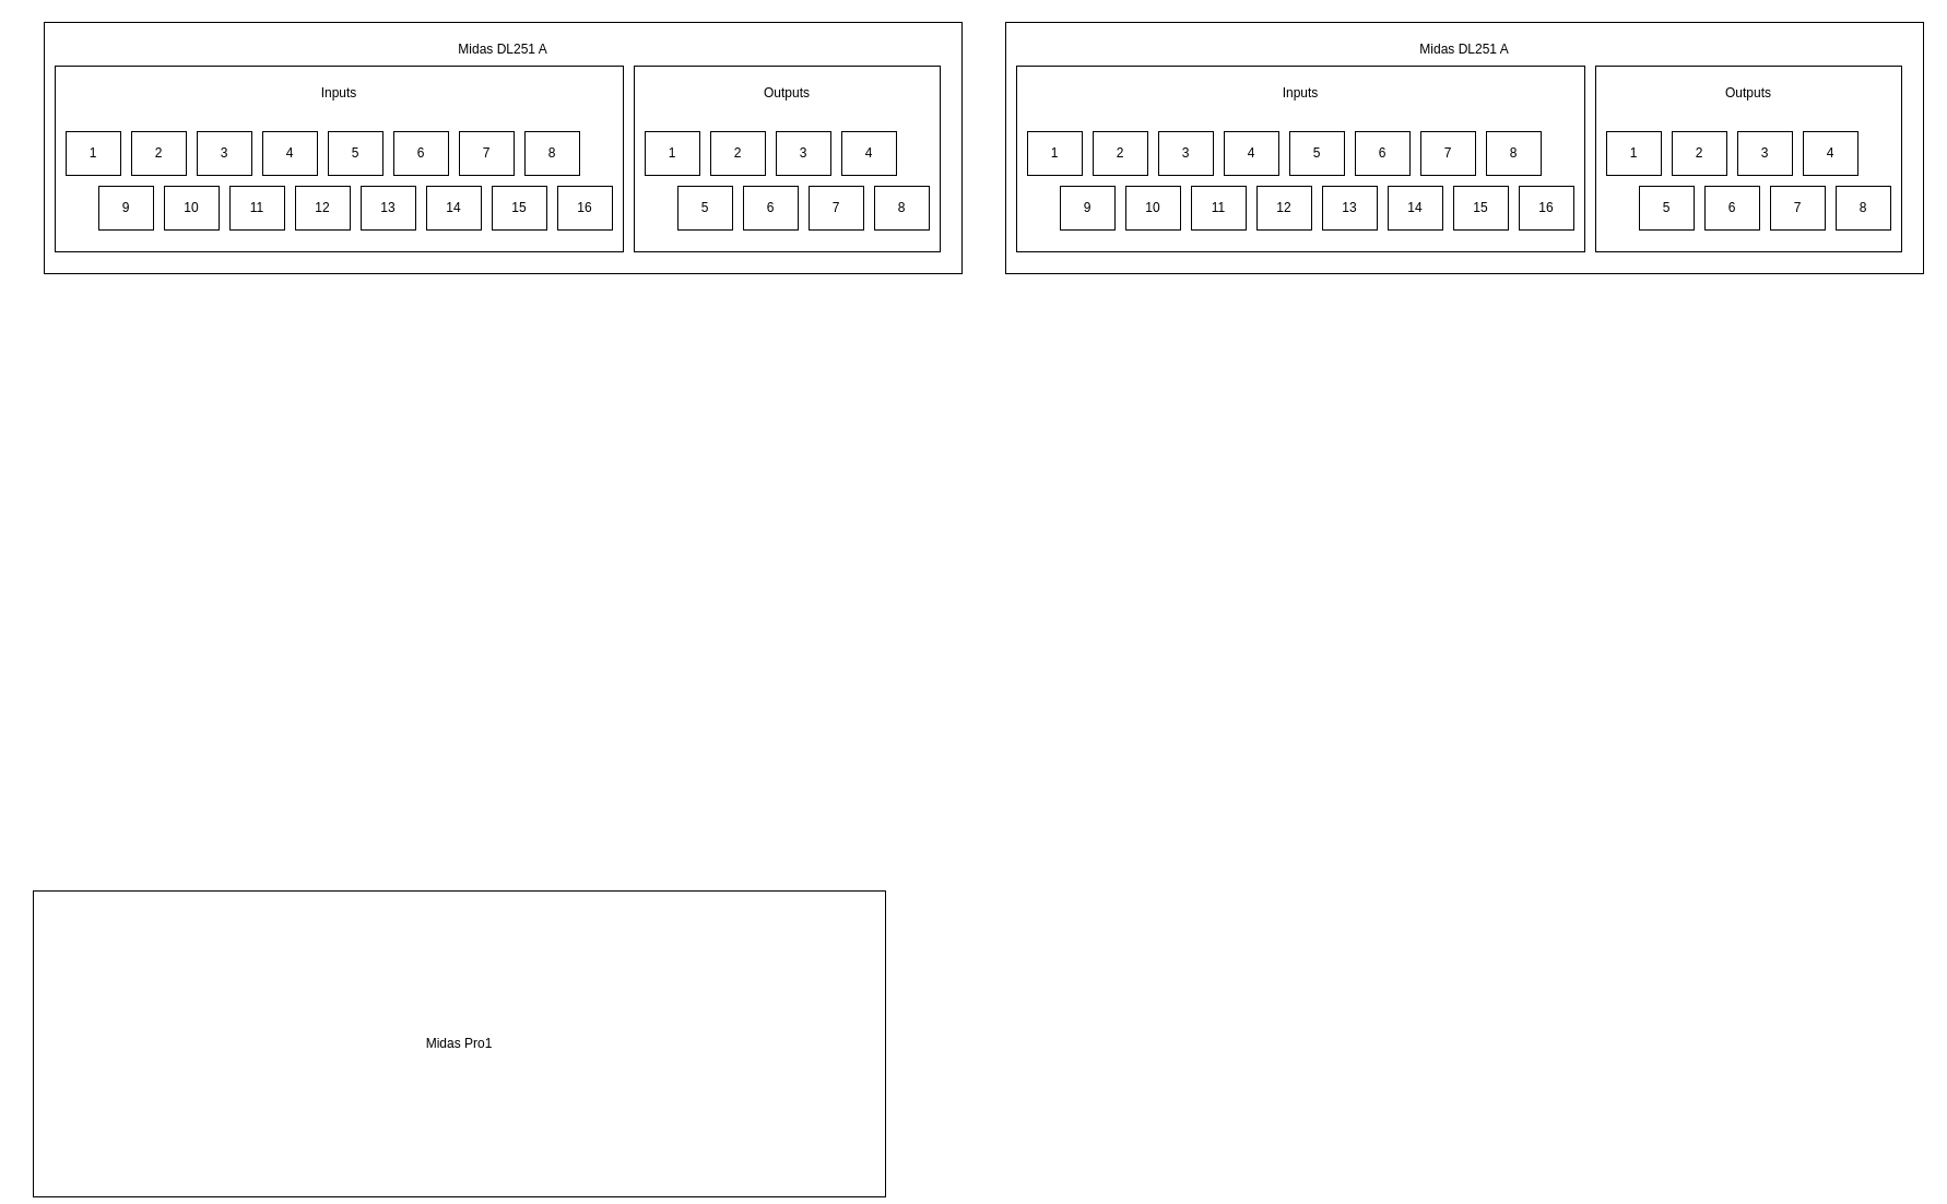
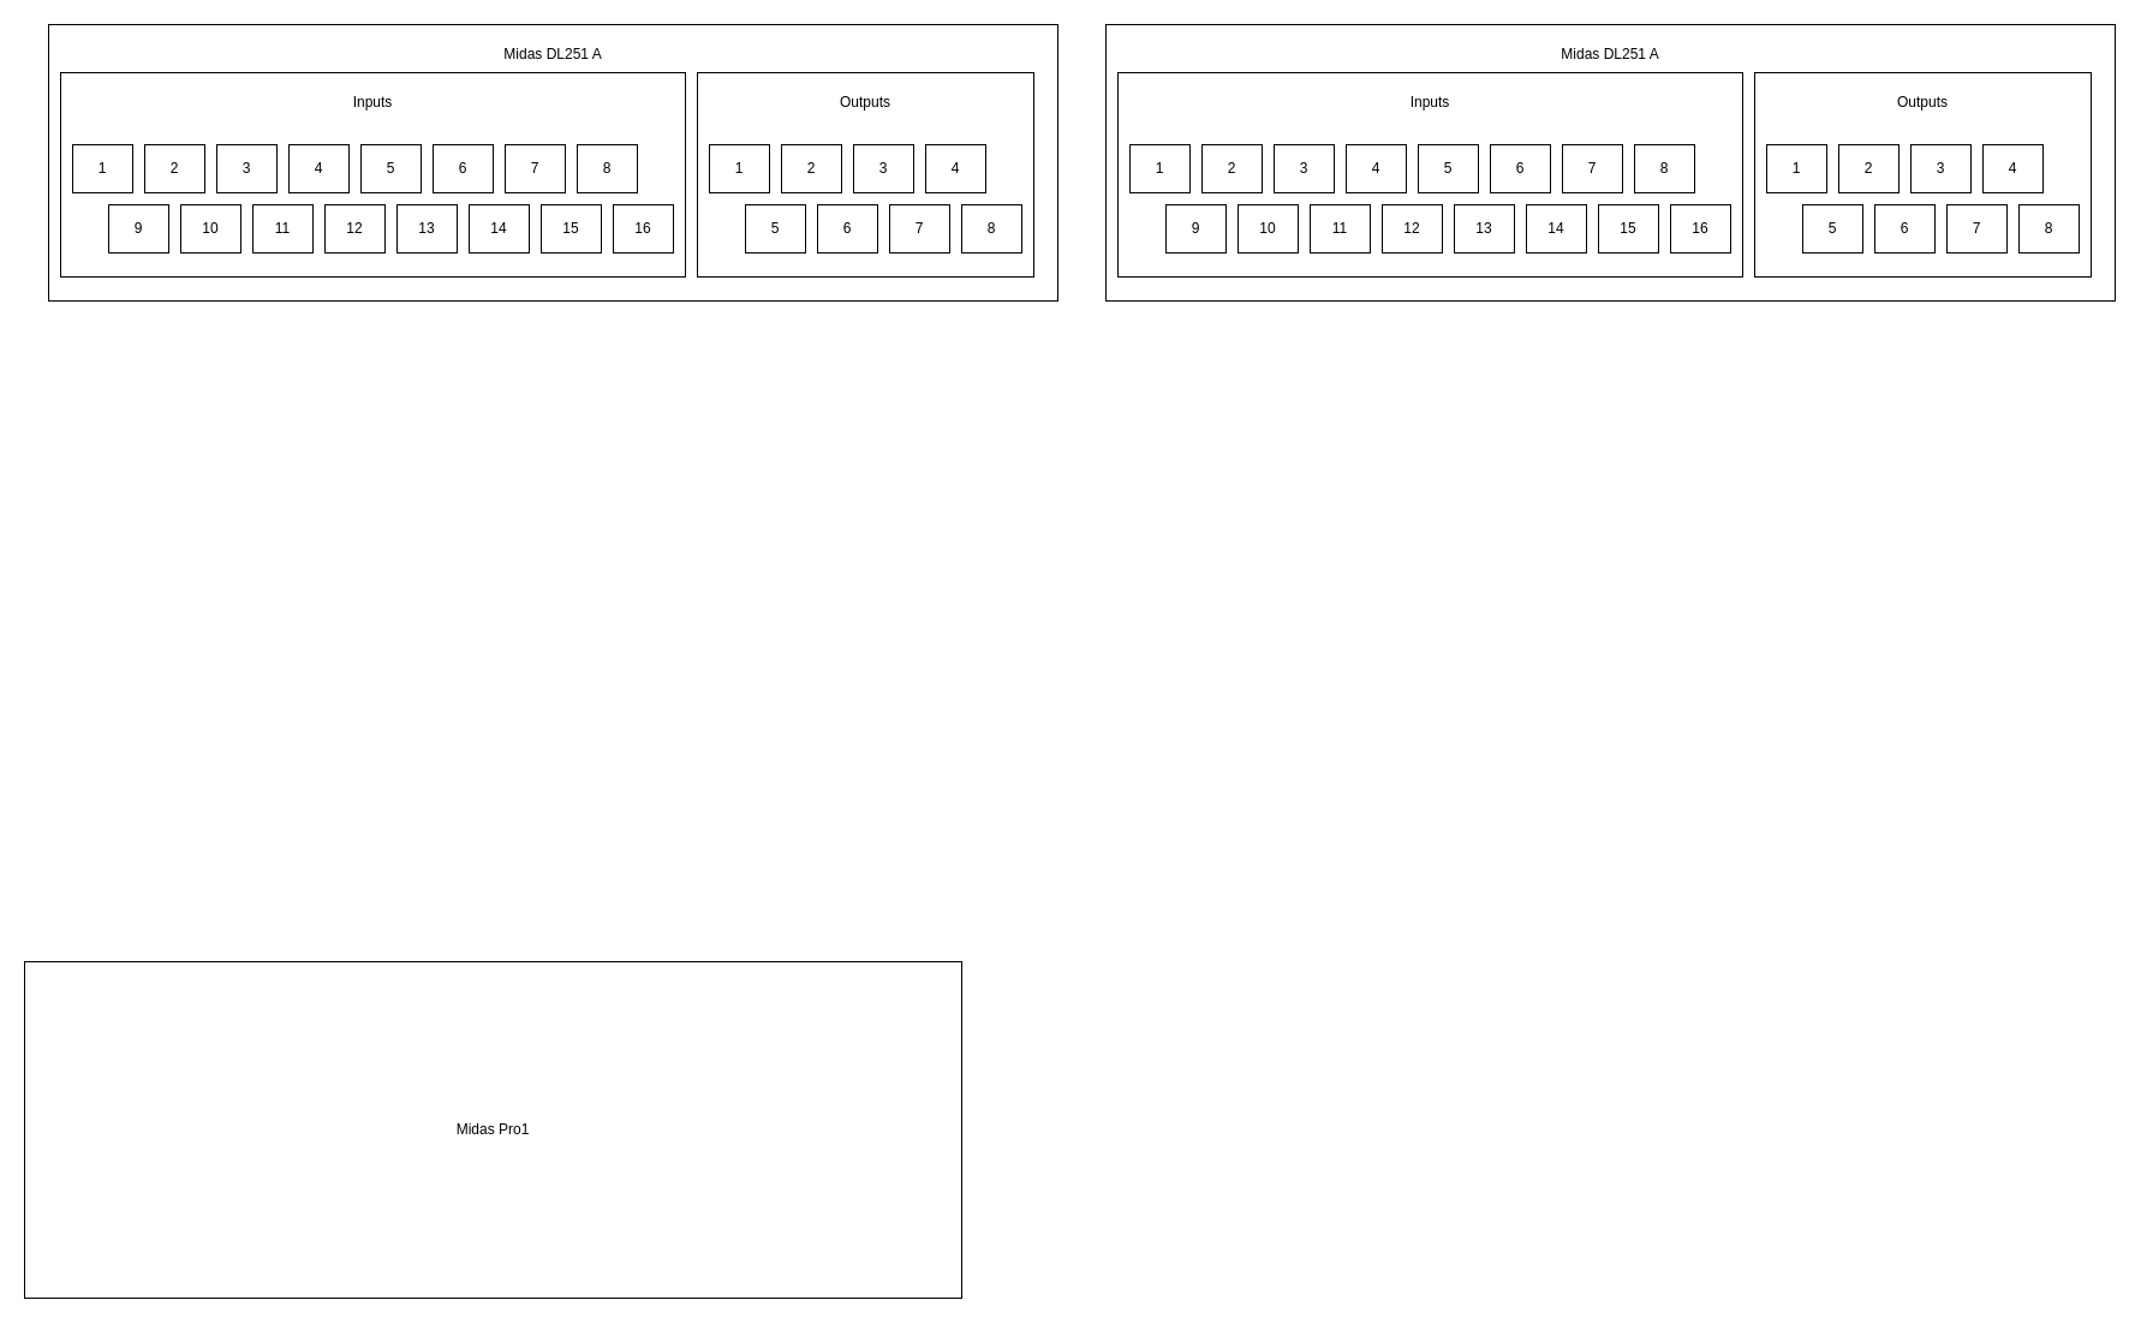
  <mxCell id="0" />
  <mxCell id="1" parent="0" />
  <mxCell id="2" value="Midas DL251 A" style="rounded=0;whiteSpace=wrap;html=1;" vertex="1" parent="1"><mxGeometry x="40" y="20" width="840" height="230" as="geometry" /></mxCell>
  <mxCell id="3" value="" style="rounded=0;whiteSpace=wrap;html=1;" vertex="1" parent="1"><mxGeometry x="50" y="60" width="520" height="170" as="geometry" /></mxCell>
  <mxCell id="4" value="Midas DL251 A" style="text;html=1;align=center;verticalAlign=middle;whiteSpace=wrap;rounded=0;" vertex="1" parent="1"><mxGeometry x="400" y="30" width="120" height="30" as="geometry" /></mxCell>
  <mxCell id="5" value="Inputs" style="text;html=1;align=center;verticalAlign=middle;whiteSpace=wrap;rounded=0;" vertex="1" parent="1"><mxGeometry x="275" y="70" width="70" height="30" as="geometry" /></mxCell>
  <mxCell id="6" value="9" style="rounded=0;whiteSpace=wrap;html=1;" vertex="1" parent="1"><mxGeometry x="90" y="170" width="50" height="40" as="geometry" /></mxCell>
  <mxCell id="7" value="10" style="rounded=0;whiteSpace=wrap;html=1;" vertex="1" parent="1"><mxGeometry x="150" y="170" width="50" height="40" as="geometry" /></mxCell>
  <mxCell id="8" value="11" style="rounded=0;whiteSpace=wrap;html=1;" vertex="1" parent="1"><mxGeometry x="210" y="170" width="50" height="40" as="geometry" /></mxCell>
  <mxCell id="9" value="12" style="rounded=0;whiteSpace=wrap;html=1;" vertex="1" parent="1"><mxGeometry x="270" y="170" width="50" height="40" as="geometry" /></mxCell>
  <mxCell id="10" value="13" style="rounded=0;whiteSpace=wrap;html=1;" vertex="1" parent="1"><mxGeometry x="330" y="170" width="50" height="40" as="geometry" /></mxCell>
  <mxCell id="11" value="14" style="rounded=0;whiteSpace=wrap;html=1;" vertex="1" parent="1"><mxGeometry x="390" y="170" width="50" height="40" as="geometry" /></mxCell>
  <mxCell id="12" value="15" style="rounded=0;whiteSpace=wrap;html=1;" vertex="1" parent="1"><mxGeometry x="450" y="170" width="50" height="40" as="geometry" /></mxCell>
  <mxCell id="13" value="16" style="rounded=0;whiteSpace=wrap;html=1;" vertex="1" parent="1"><mxGeometry x="510" y="170" width="50" height="40" as="geometry" /></mxCell>
  <mxCell id="14" value="8" style="rounded=0;whiteSpace=wrap;html=1;" vertex="1" parent="1"><mxGeometry x="480" y="120" width="50" height="40" as="geometry" /></mxCell>
  <mxCell id="15" value="7" style="rounded=0;whiteSpace=wrap;html=1;" vertex="1" parent="1"><mxGeometry x="420" y="120" width="50" height="40" as="geometry" /></mxCell>
  <mxCell id="16" value="6" style="rounded=0;whiteSpace=wrap;html=1;" vertex="1" parent="1"><mxGeometry x="360" y="120" width="50" height="40" as="geometry" /></mxCell>
  <mxCell id="17" value="5" style="rounded=0;whiteSpace=wrap;html=1;" vertex="1" parent="1"><mxGeometry x="300" y="120" width="50" height="40" as="geometry" /></mxCell>
  <mxCell id="18" value="4" style="rounded=0;whiteSpace=wrap;html=1;" vertex="1" parent="1"><mxGeometry x="240" y="120" width="50" height="40" as="geometry" /></mxCell>
  <mxCell id="19" value="3" style="rounded=0;whiteSpace=wrap;html=1;" vertex="1" parent="1"><mxGeometry x="180" y="120" width="50" height="40" as="geometry" /></mxCell>
  <mxCell id="20" value="2" style="rounded=0;whiteSpace=wrap;html=1;" vertex="1" parent="1"><mxGeometry x="120" y="120" width="50" height="40" as="geometry" /></mxCell>
  <mxCell id="21" value="1" style="rounded=0;whiteSpace=wrap;html=1;" vertex="1" parent="1"><mxGeometry x="60" y="120" width="50" height="40" as="geometry" /></mxCell>
  <mxCell id="22" value="" style="rounded=0;whiteSpace=wrap;html=1;" vertex="1" parent="1"><mxGeometry x="580" y="60" width="280" height="170" as="geometry" /></mxCell>
  <mxCell id="23" value="&lt;div&gt;Outputs&lt;/div&gt;" style="text;html=1;align=center;verticalAlign=middle;whiteSpace=wrap;rounded=0;" vertex="1" parent="1"><mxGeometry x="690" y="70" width="60" height="30" as="geometry" /></mxCell>
  <mxCell id="24" value="1" style="rounded=0;whiteSpace=wrap;html=1;" vertex="1" parent="1"><mxGeometry x="590" y="120" width="50" height="40" as="geometry" /></mxCell>
  <mxCell id="25" value="2" style="rounded=0;whiteSpace=wrap;html=1;" vertex="1" parent="1"><mxGeometry x="650" y="120" width="50" height="40" as="geometry" /></mxCell>
  <mxCell id="26" value="3" style="rounded=0;whiteSpace=wrap;html=1;" vertex="1" parent="1"><mxGeometry x="710" y="120" width="50" height="40" as="geometry" /></mxCell>
  <mxCell id="27" value="4" style="rounded=0;whiteSpace=wrap;html=1;" vertex="1" parent="1"><mxGeometry x="770" y="120" width="50" height="40" as="geometry" /></mxCell>
  <mxCell id="28" value="5" style="rounded=0;whiteSpace=wrap;html=1;" vertex="1" parent="1"><mxGeometry x="620" y="170" width="50" height="40" as="geometry" /></mxCell>
  <mxCell id="29" value="6" style="rounded=0;whiteSpace=wrap;html=1;" vertex="1" parent="1"><mxGeometry x="680" y="170" width="50" height="40" as="geometry" /></mxCell>
  <mxCell id="30" value="7" style="rounded=0;whiteSpace=wrap;html=1;" vertex="1" parent="1"><mxGeometry x="740" y="170" width="50" height="40" as="geometry" /></mxCell>
  <mxCell id="31" value="8" style="rounded=0;whiteSpace=wrap;html=1;" vertex="1" parent="1"><mxGeometry x="800" y="170" width="50" height="40" as="geometry" /></mxCell>
  <mxCell id="32" value="Midas DL251 A" style="rounded=0;whiteSpace=wrap;html=1;" vertex="1" parent="1"><mxGeometry x="920" y="20" width="840" height="230" as="geometry" /></mxCell>
  <mxCell id="33" value="" style="rounded=0;whiteSpace=wrap;html=1;" vertex="1" parent="1"><mxGeometry x="930" y="60" width="520" height="170" as="geometry" /></mxCell>
  <mxCell id="34" value="Midas DL251 A" style="text;html=1;align=center;verticalAlign=middle;whiteSpace=wrap;rounded=0;" vertex="1" parent="1"><mxGeometry x="1280" y="30" width="120" height="30" as="geometry" /></mxCell>
  <mxCell id="35" value="Inputs" style="text;html=1;align=center;verticalAlign=middle;whiteSpace=wrap;rounded=0;" vertex="1" parent="1"><mxGeometry x="1155" y="70" width="70" height="30" as="geometry" /></mxCell>
  <mxCell id="36" value="9" style="rounded=0;whiteSpace=wrap;html=1;" vertex="1" parent="1"><mxGeometry x="970" y="170" width="50" height="40" as="geometry" /></mxCell>
  <mxCell id="37" value="10" style="rounded=0;whiteSpace=wrap;html=1;" vertex="1" parent="1"><mxGeometry x="1030" y="170" width="50" height="40" as="geometry" /></mxCell>
  <mxCell id="38" value="11" style="rounded=0;whiteSpace=wrap;html=1;" vertex="1" parent="1"><mxGeometry x="1090" y="170" width="50" height="40" as="geometry" /></mxCell>
  <mxCell id="39" value="12" style="rounded=0;whiteSpace=wrap;html=1;" vertex="1" parent="1"><mxGeometry x="1150" y="170" width="50" height="40" as="geometry" /></mxCell>
  <mxCell id="40" value="13" style="rounded=0;whiteSpace=wrap;html=1;" vertex="1" parent="1"><mxGeometry x="1210" y="170" width="50" height="40" as="geometry" /></mxCell>
  <mxCell id="41" value="14" style="rounded=0;whiteSpace=wrap;html=1;" vertex="1" parent="1"><mxGeometry x="1270" y="170" width="50" height="40" as="geometry" /></mxCell>
  <mxCell id="42" value="15" style="rounded=0;whiteSpace=wrap;html=1;" vertex="1" parent="1"><mxGeometry x="1330" y="170" width="50" height="40" as="geometry" /></mxCell>
  <mxCell id="43" value="16" style="rounded=0;whiteSpace=wrap;html=1;" vertex="1" parent="1"><mxGeometry x="1390" y="170" width="50" height="40" as="geometry" /></mxCell>
  <mxCell id="44" value="8" style="rounded=0;whiteSpace=wrap;html=1;" vertex="1" parent="1"><mxGeometry x="1360" y="120" width="50" height="40" as="geometry" /></mxCell>
  <mxCell id="45" value="7" style="rounded=0;whiteSpace=wrap;html=1;" vertex="1" parent="1"><mxGeometry x="1300" y="120" width="50" height="40" as="geometry" /></mxCell>
  <mxCell id="46" value="6" style="rounded=0;whiteSpace=wrap;html=1;" vertex="1" parent="1"><mxGeometry x="1240" y="120" width="50" height="40" as="geometry" /></mxCell>
  <mxCell id="47" value="5" style="rounded=0;whiteSpace=wrap;html=1;" vertex="1" parent="1"><mxGeometry x="1180" y="120" width="50" height="40" as="geometry" /></mxCell>
  <mxCell id="48" value="4" style="rounded=0;whiteSpace=wrap;html=1;" vertex="1" parent="1"><mxGeometry x="1120" y="120" width="50" height="40" as="geometry" /></mxCell>
  <mxCell id="49" value="3" style="rounded=0;whiteSpace=wrap;html=1;" vertex="1" parent="1"><mxGeometry x="1060" y="120" width="50" height="40" as="geometry" /></mxCell>
  <mxCell id="50" value="2" style="rounded=0;whiteSpace=wrap;html=1;" vertex="1" parent="1"><mxGeometry x="1000" y="120" width="50" height="40" as="geometry" /></mxCell>
  <mxCell id="51" value="1" style="rounded=0;whiteSpace=wrap;html=1;" vertex="1" parent="1"><mxGeometry x="940" y="120" width="50" height="40" as="geometry" /></mxCell>
  <mxCell id="52" value="" style="rounded=0;whiteSpace=wrap;html=1;" vertex="1" parent="1"><mxGeometry x="1460" y="60" width="280" height="170" as="geometry" /></mxCell>
  <mxCell id="53" value="&lt;div&gt;Outputs&lt;/div&gt;" style="text;html=1;align=center;verticalAlign=middle;whiteSpace=wrap;rounded=0;" vertex="1" parent="1"><mxGeometry x="1570" y="70" width="60" height="30" as="geometry" /></mxCell>
  <mxCell id="54" value="1" style="rounded=0;whiteSpace=wrap;html=1;" vertex="1" parent="1"><mxGeometry x="1470" y="120" width="50" height="40" as="geometry" /></mxCell>
  <mxCell id="55" value="2" style="rounded=0;whiteSpace=wrap;html=1;" vertex="1" parent="1"><mxGeometry x="1530" y="120" width="50" height="40" as="geometry" /></mxCell>
  <mxCell id="56" value="3" style="rounded=0;whiteSpace=wrap;html=1;" vertex="1" parent="1"><mxGeometry x="1590" y="120" width="50" height="40" as="geometry" /></mxCell>
  <mxCell id="57" value="4" style="rounded=0;whiteSpace=wrap;html=1;" vertex="1" parent="1"><mxGeometry x="1650" y="120" width="50" height="40" as="geometry" /></mxCell>
  <mxCell id="58" value="5" style="rounded=0;whiteSpace=wrap;html=1;" vertex="1" parent="1"><mxGeometry x="1500" y="170" width="50" height="40" as="geometry" /></mxCell>
  <mxCell id="59" value="6" style="rounded=0;whiteSpace=wrap;html=1;" vertex="1" parent="1"><mxGeometry x="1560" y="170" width="50" height="40" as="geometry" /></mxCell>
  <mxCell id="60" value="7" style="rounded=0;whiteSpace=wrap;html=1;" vertex="1" parent="1"><mxGeometry x="1620" y="170" width="50" height="40" as="geometry" /></mxCell>
  <mxCell id="61" value="8" style="rounded=0;whiteSpace=wrap;html=1;" vertex="1" parent="1"><mxGeometry x="1680" y="170" width="50" height="40" as="geometry" /></mxCell>
- <mxCell id="62" value="Midas Pro1" style="rounded=0;whiteSpace=wrap;html=1;" vertex="1" parent="1"><mxGeometry x="30" y="815" width="780" height="280" as="geometry" /></mxCell>
+ <mxCell id="62" value="Midas Pro1" style="rounded=0;whiteSpace=wrap;html=1;" vertex="1" parent="1"><mxGeometry x="20" y="800" width="780" height="280" as="geometry" /></mxCell>
